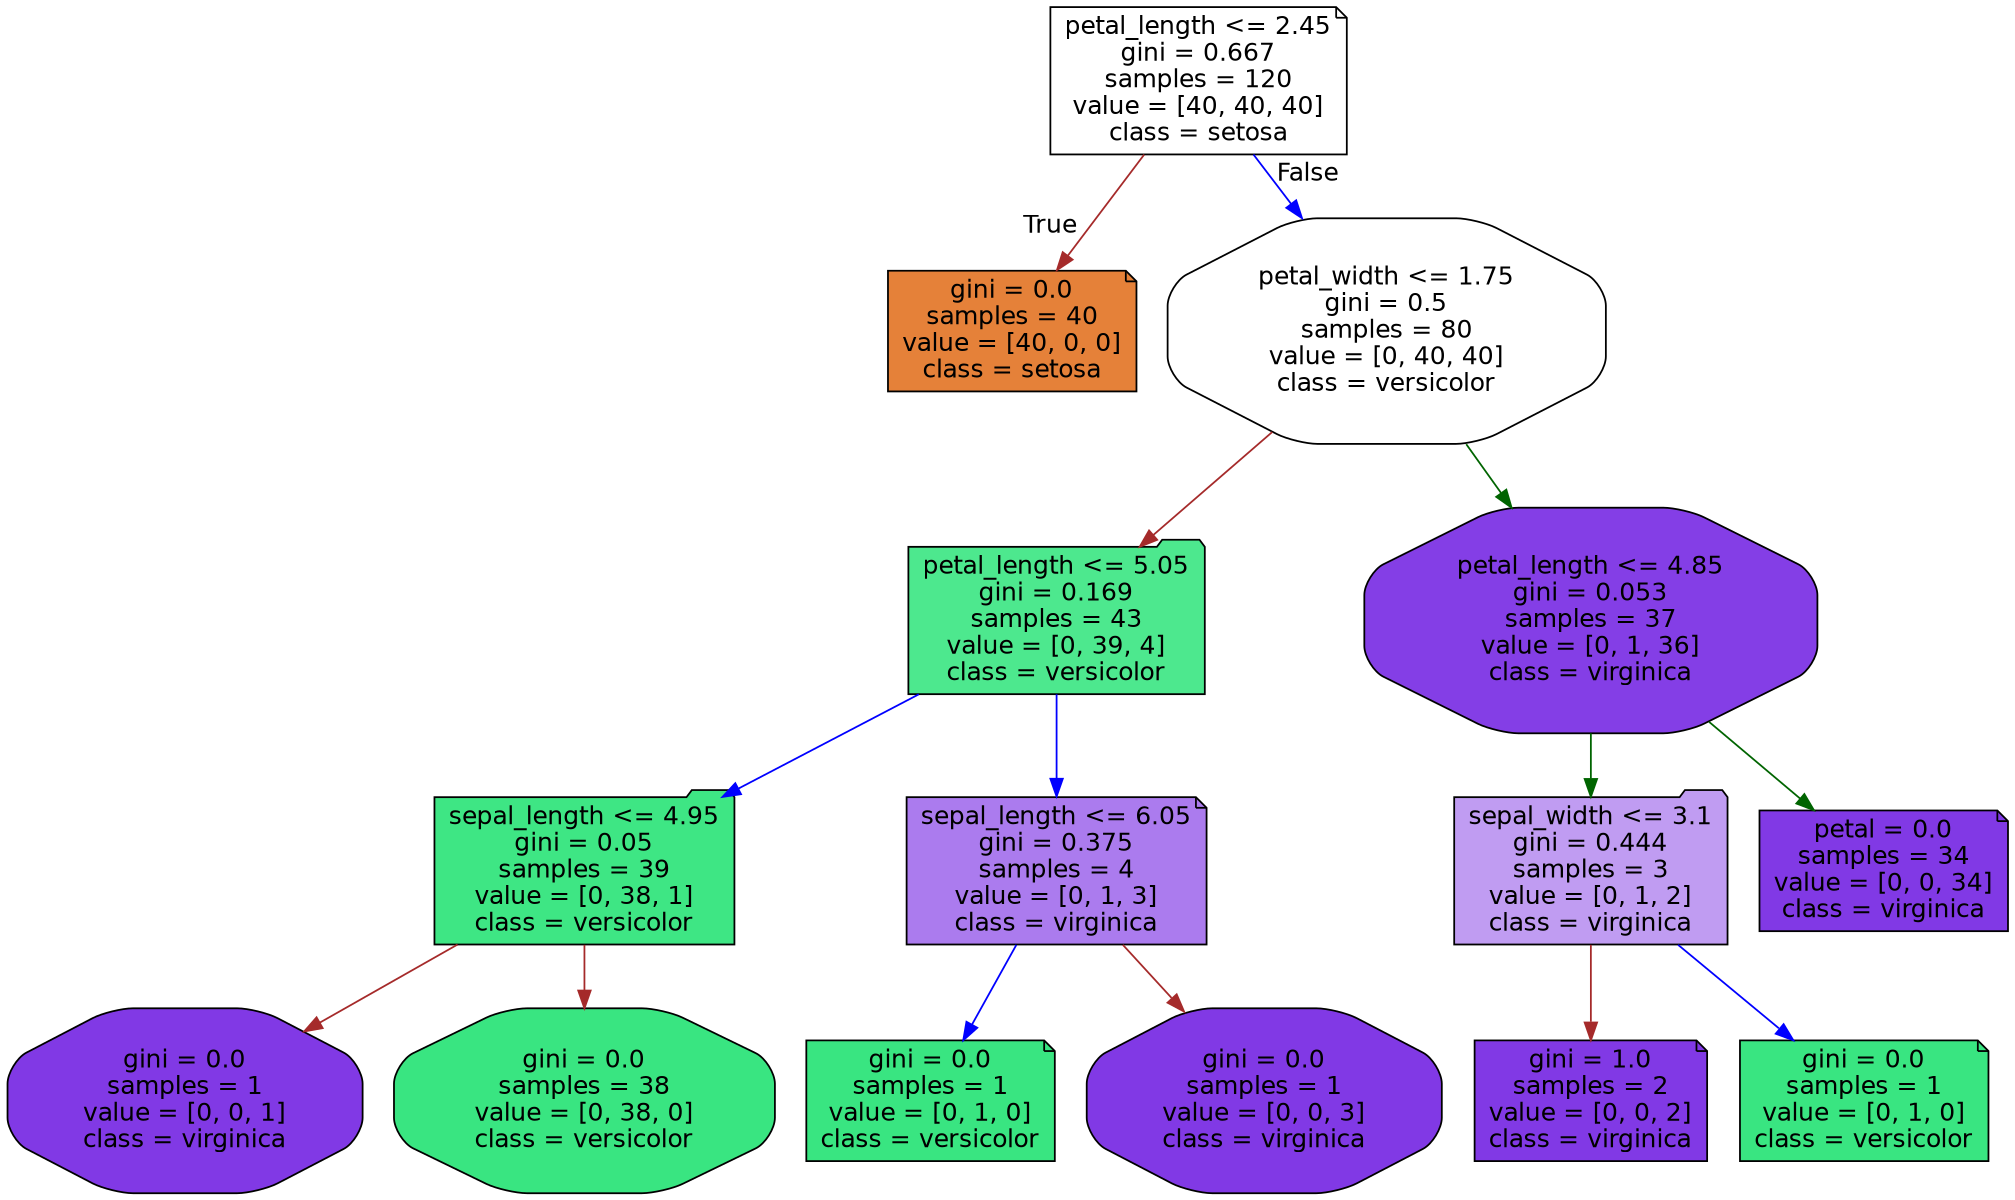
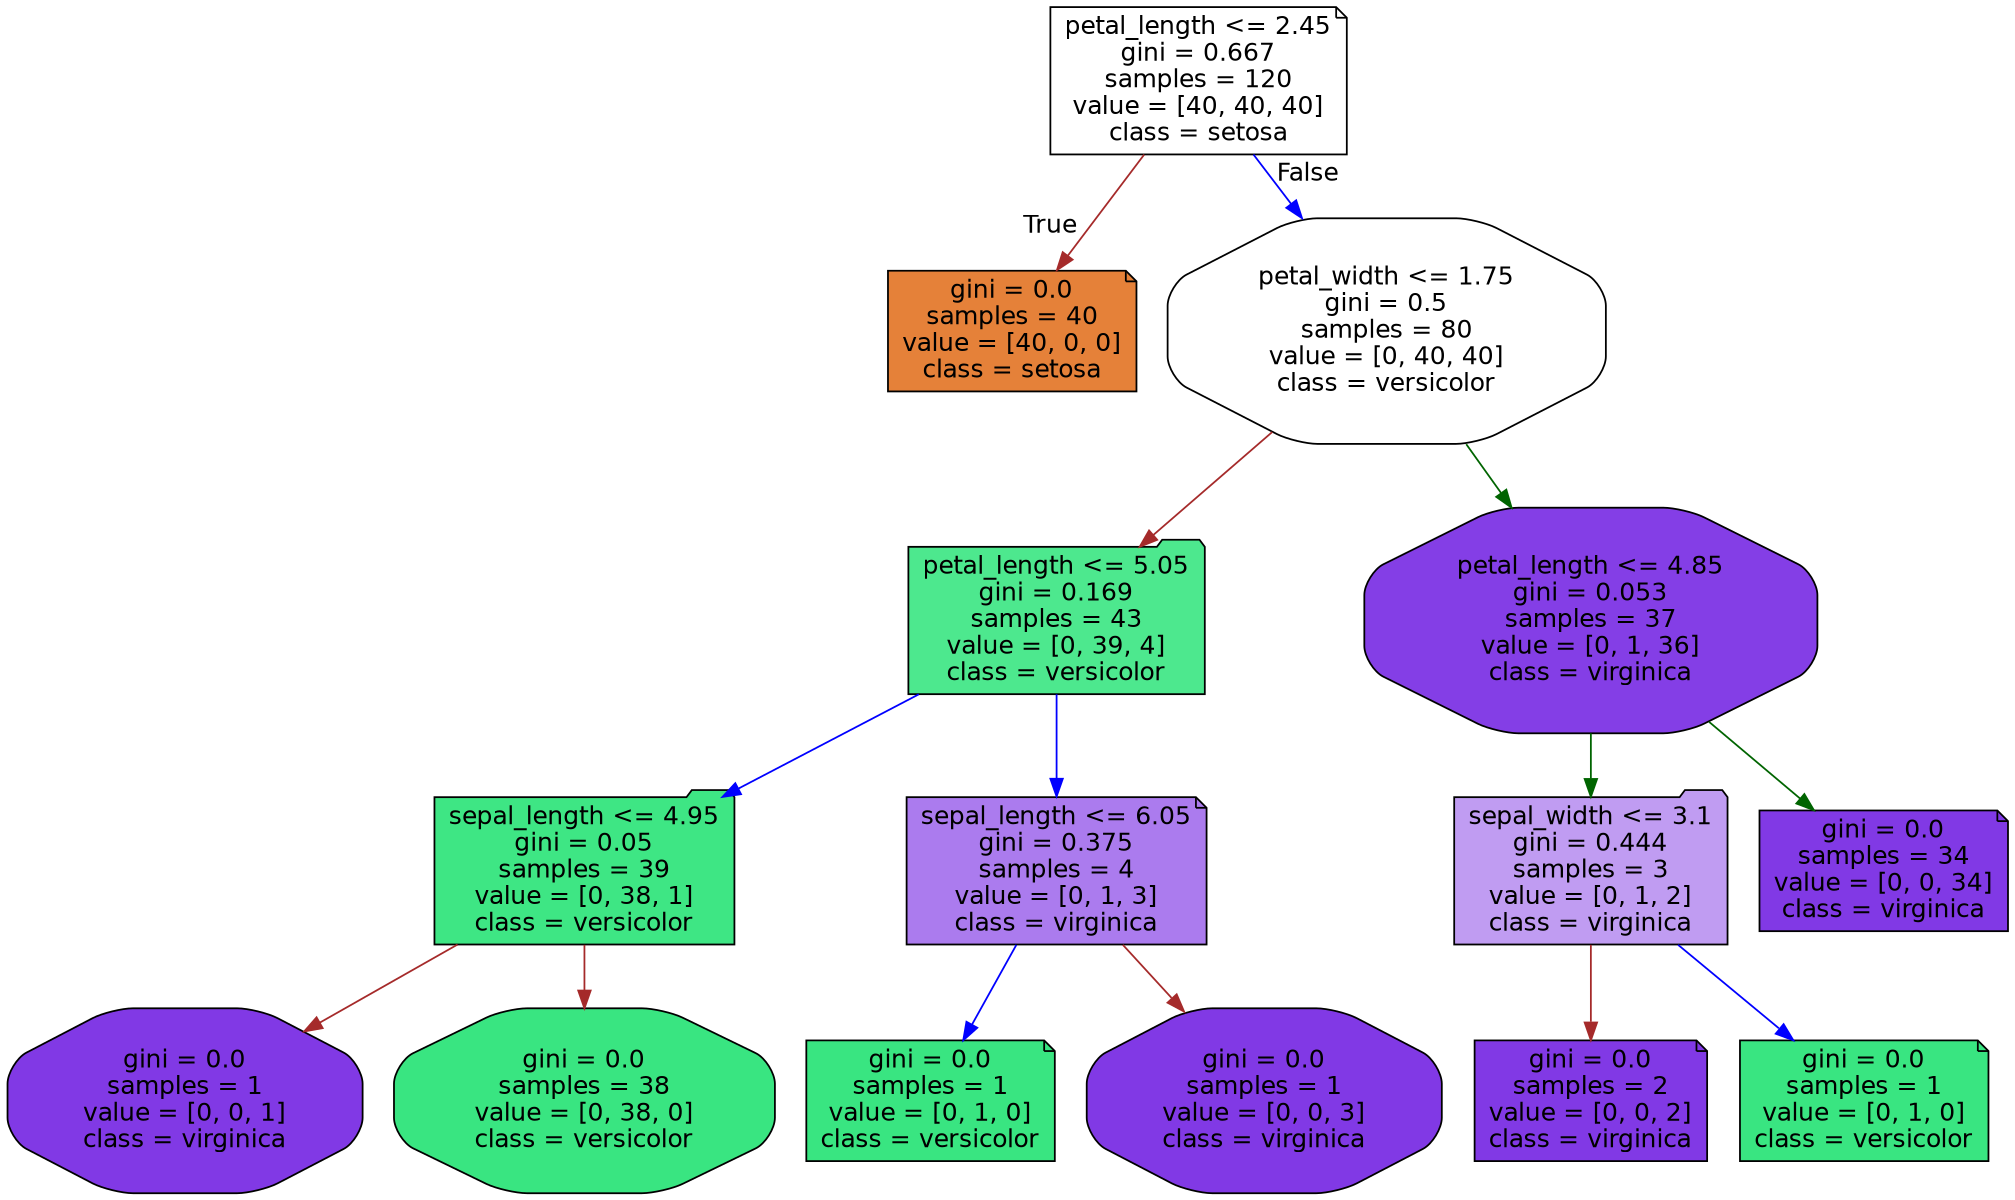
  digraph {
    node [color=black fillcolor="#8139e5" fontname=helvetica shape=note style="filled, rounded"]
    edge [color=brown fontname=helvetica]
    n1 [fillcolor="#ffffff" label="petal_length <= 2.45\ngini = 0.667\nsamples = 120\nvalue = [40, 40, 40]\nclass = setosa"]
    n2 [fillcolor="#e58139" label="gini = 0.0\nsamples = 40\nvalue = [40, 0, 0]\nclass = setosa"]
    n3 [fillcolor="#ffffff" label="petal_width <= 1.75\ngini = 0.5\nsamples = 80\nvalue = [0, 40, 40]\nclass = versicolor" shape=octagon]
    n4 [fillcolor="#4de88e" label="petal_length <= 5.05\ngini = 0.169\nsamples = 43\nvalue = [0, 39, 4]\nclass = versicolor" shape=folder]
    n5 [fillcolor="#843ee6" label="petal_length <= 4.85\ngini = 0.053\nsamples = 37\nvalue = [0, 1, 36]\nclass = virginica" shape=octagon]
    n6 [fillcolor="#3ee684" label="sepal_length <= 4.95\ngini = 0.05\nsamples = 39\nvalue = [0, 38, 1]\nclass = versicolor" shape=folder]
    n7 [fillcolor="#ab7bee" label="sepal_length <= 6.05\ngini = 0.375\nsamples = 4\nvalue = [0, 1, 3]\nclass = virginica"]
    n8 [fillcolor="#c09cf2" label="sepal_width <= 3.1\ngini = 0.444\nsamples = 3\nvalue = [0, 1, 2]\nclass = virginica" shape=folder]
-   n9 [label="petal = 0.0\nsamples = 34\nvalue = [0, 0, 34]\nclass = virginica"]
+   n9 [label="gini = 0.0\nsamples = 34\nvalue = [0, 0, 34]\nclass = virginica"]
    n10 [label="gini = 0.0\nsamples = 1\nvalue = [0, 0, 1]\nclass = virginica" shape=octagon]
    n11 [fillcolor="#39e581" label="gini = 0.0\nsamples = 38\nvalue = [0, 38, 0]\nclass = versicolor" shape=octagon]
    n12 [fillcolor="#39e581" label="gini = 0.0\nsamples = 1\nvalue = [0, 1, 0]\nclass = versicolor"]
    n13 [label="gini = 0.0\nsamples = 1\nvalue = [0, 0, 3]\nclass = virginica" shape=octagon]
-   n14 [label="gini = 1.0\nsamples = 2\nvalue = [0, 0, 2]\nclass = virginica"]
+   n14 [label="gini = 0.0\nsamples = 2\nvalue = [0, 0, 2]\nclass = virginica"]
    n15 [fillcolor="#39e581" label="gini = 0.0\nsamples = 1\nvalue = [0, 1, 0]\nclass = versicolor"]
    n1 -> n2 [headlabel=True labelangle=45 labeldistance=2.5]
    n1 -> n3 [color=blue headlabel=False labelangle=-45 labeldistance=2.5]
    n3 -> n4
    n3 -> n5 [color=darkgreen]
    n4 -> n6 [color=blue]
    n4 -> n7 [color=blue]
    n5 -> n8 [color=darkgreen]
    n5 -> n9 [color=darkgreen]
    n6 -> n10
    n6 -> n11
    n7 -> n12 [color=blue]
    n7 -> n13
    n8 -> n14
    n8 -> n15 [color=blue]
  }
